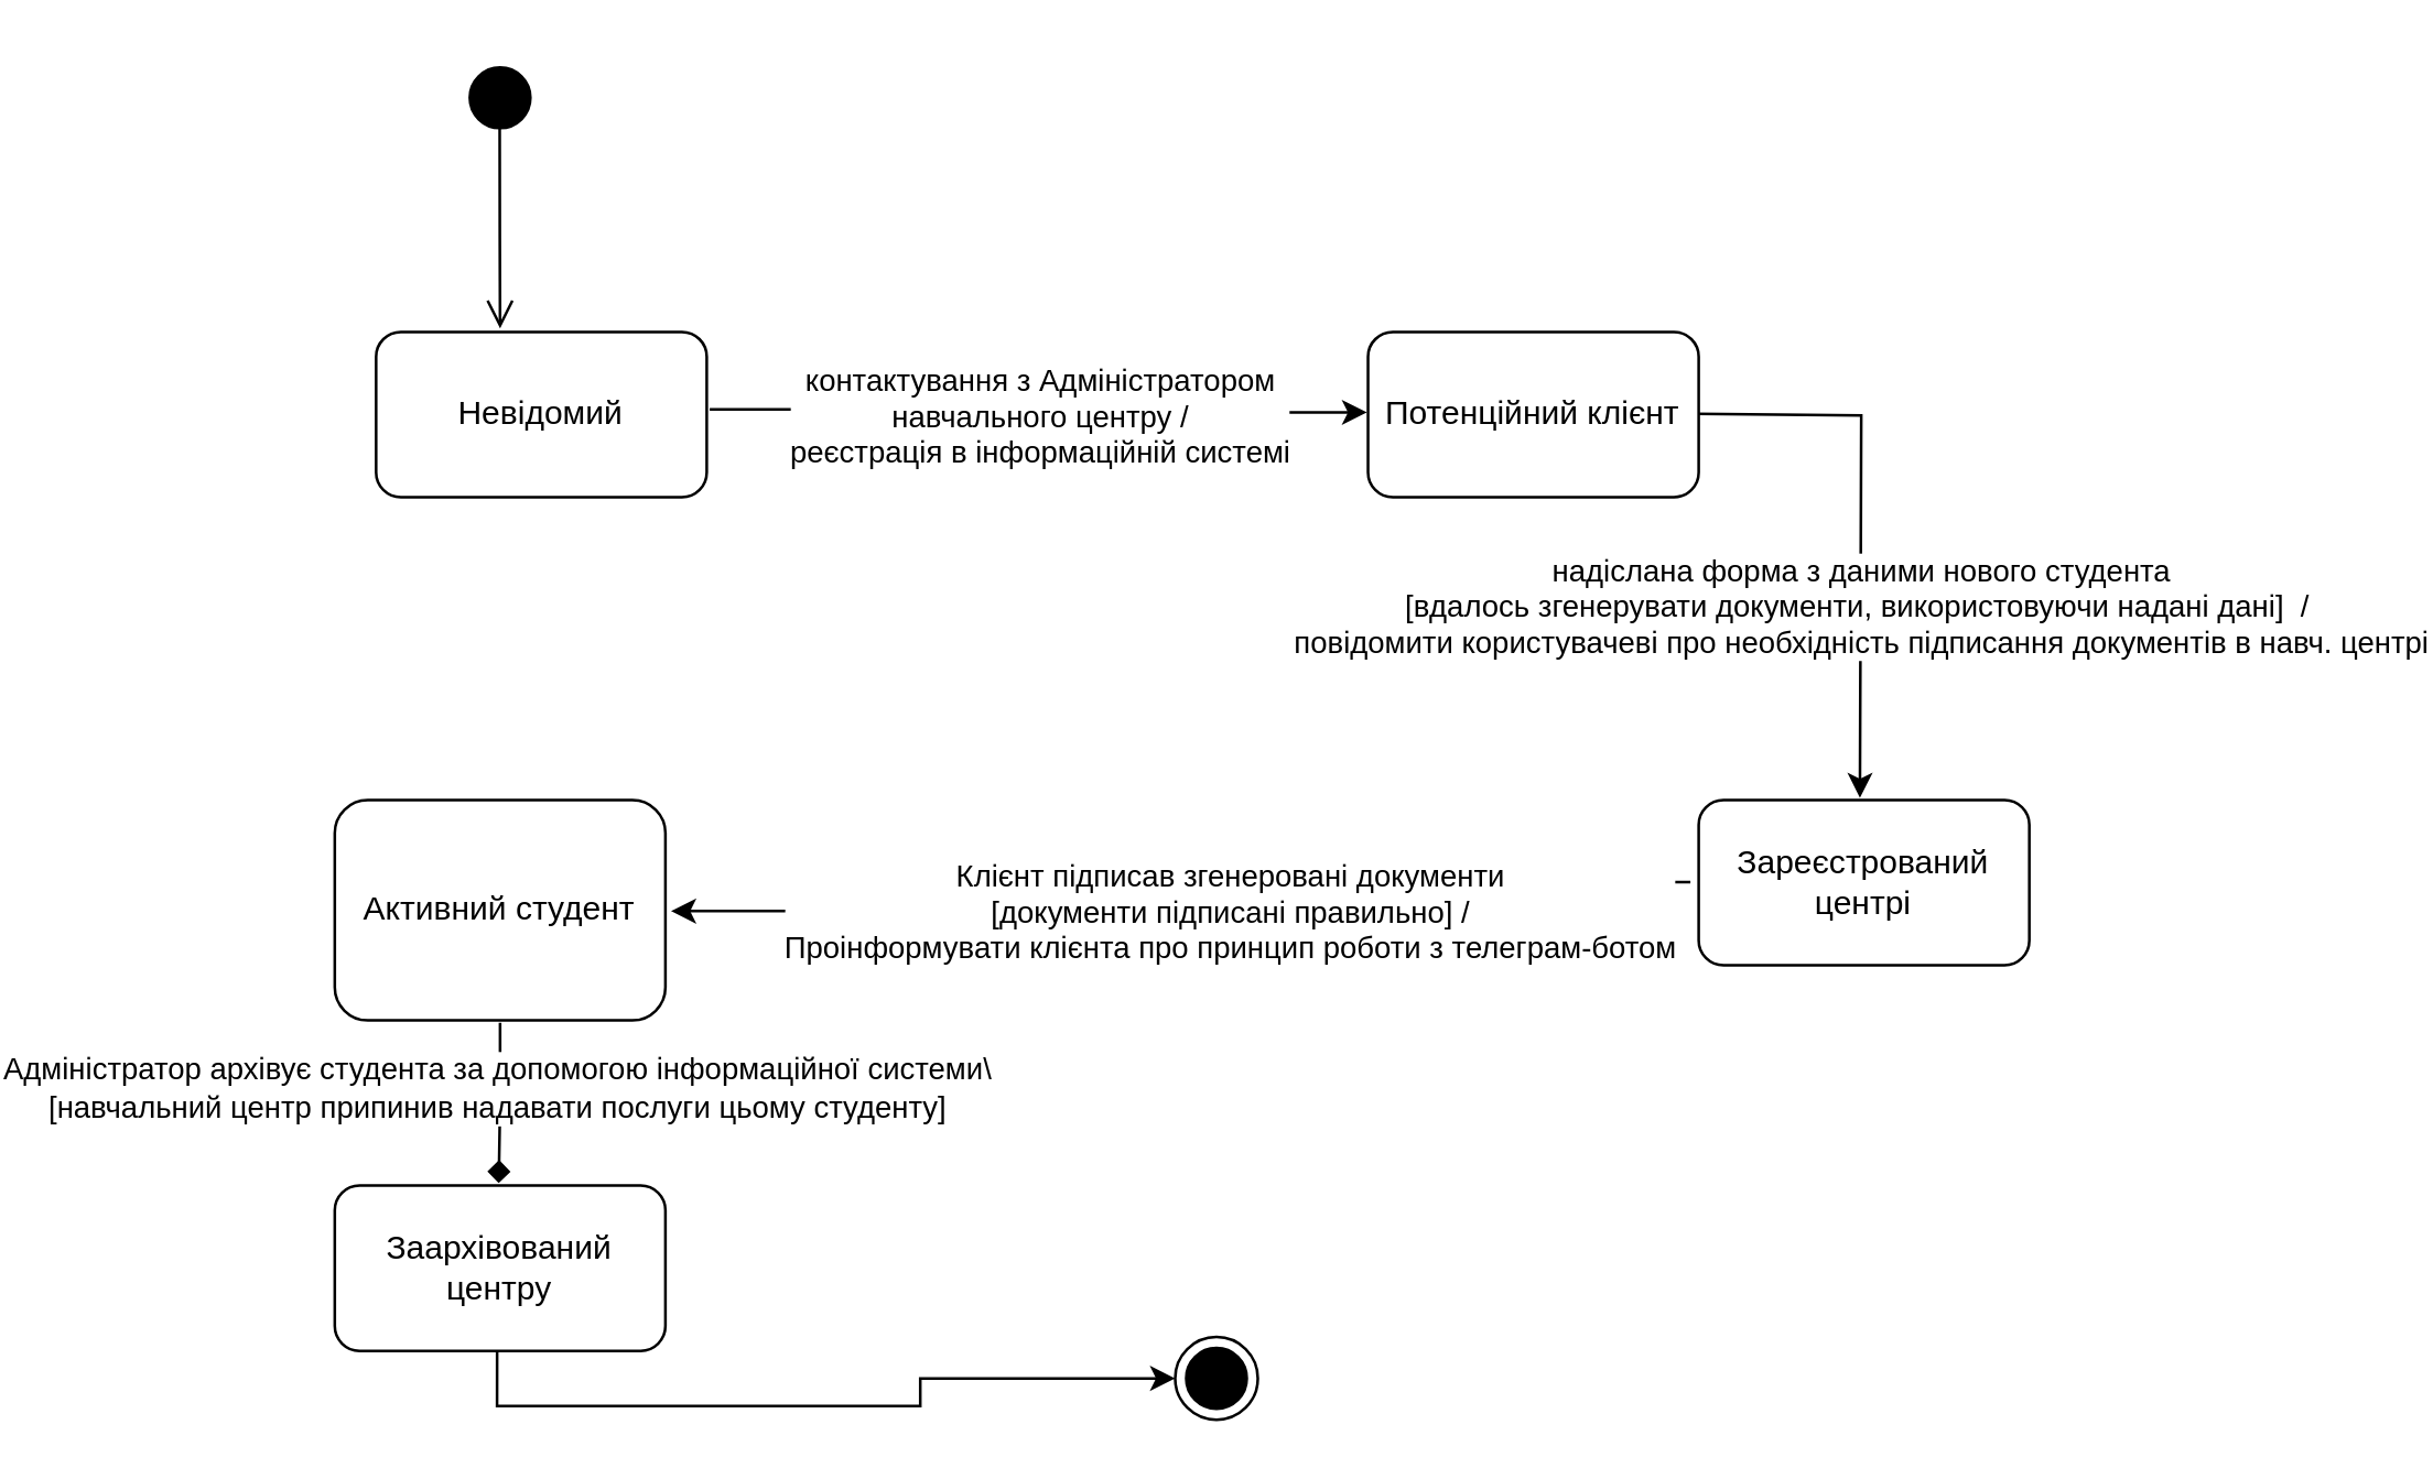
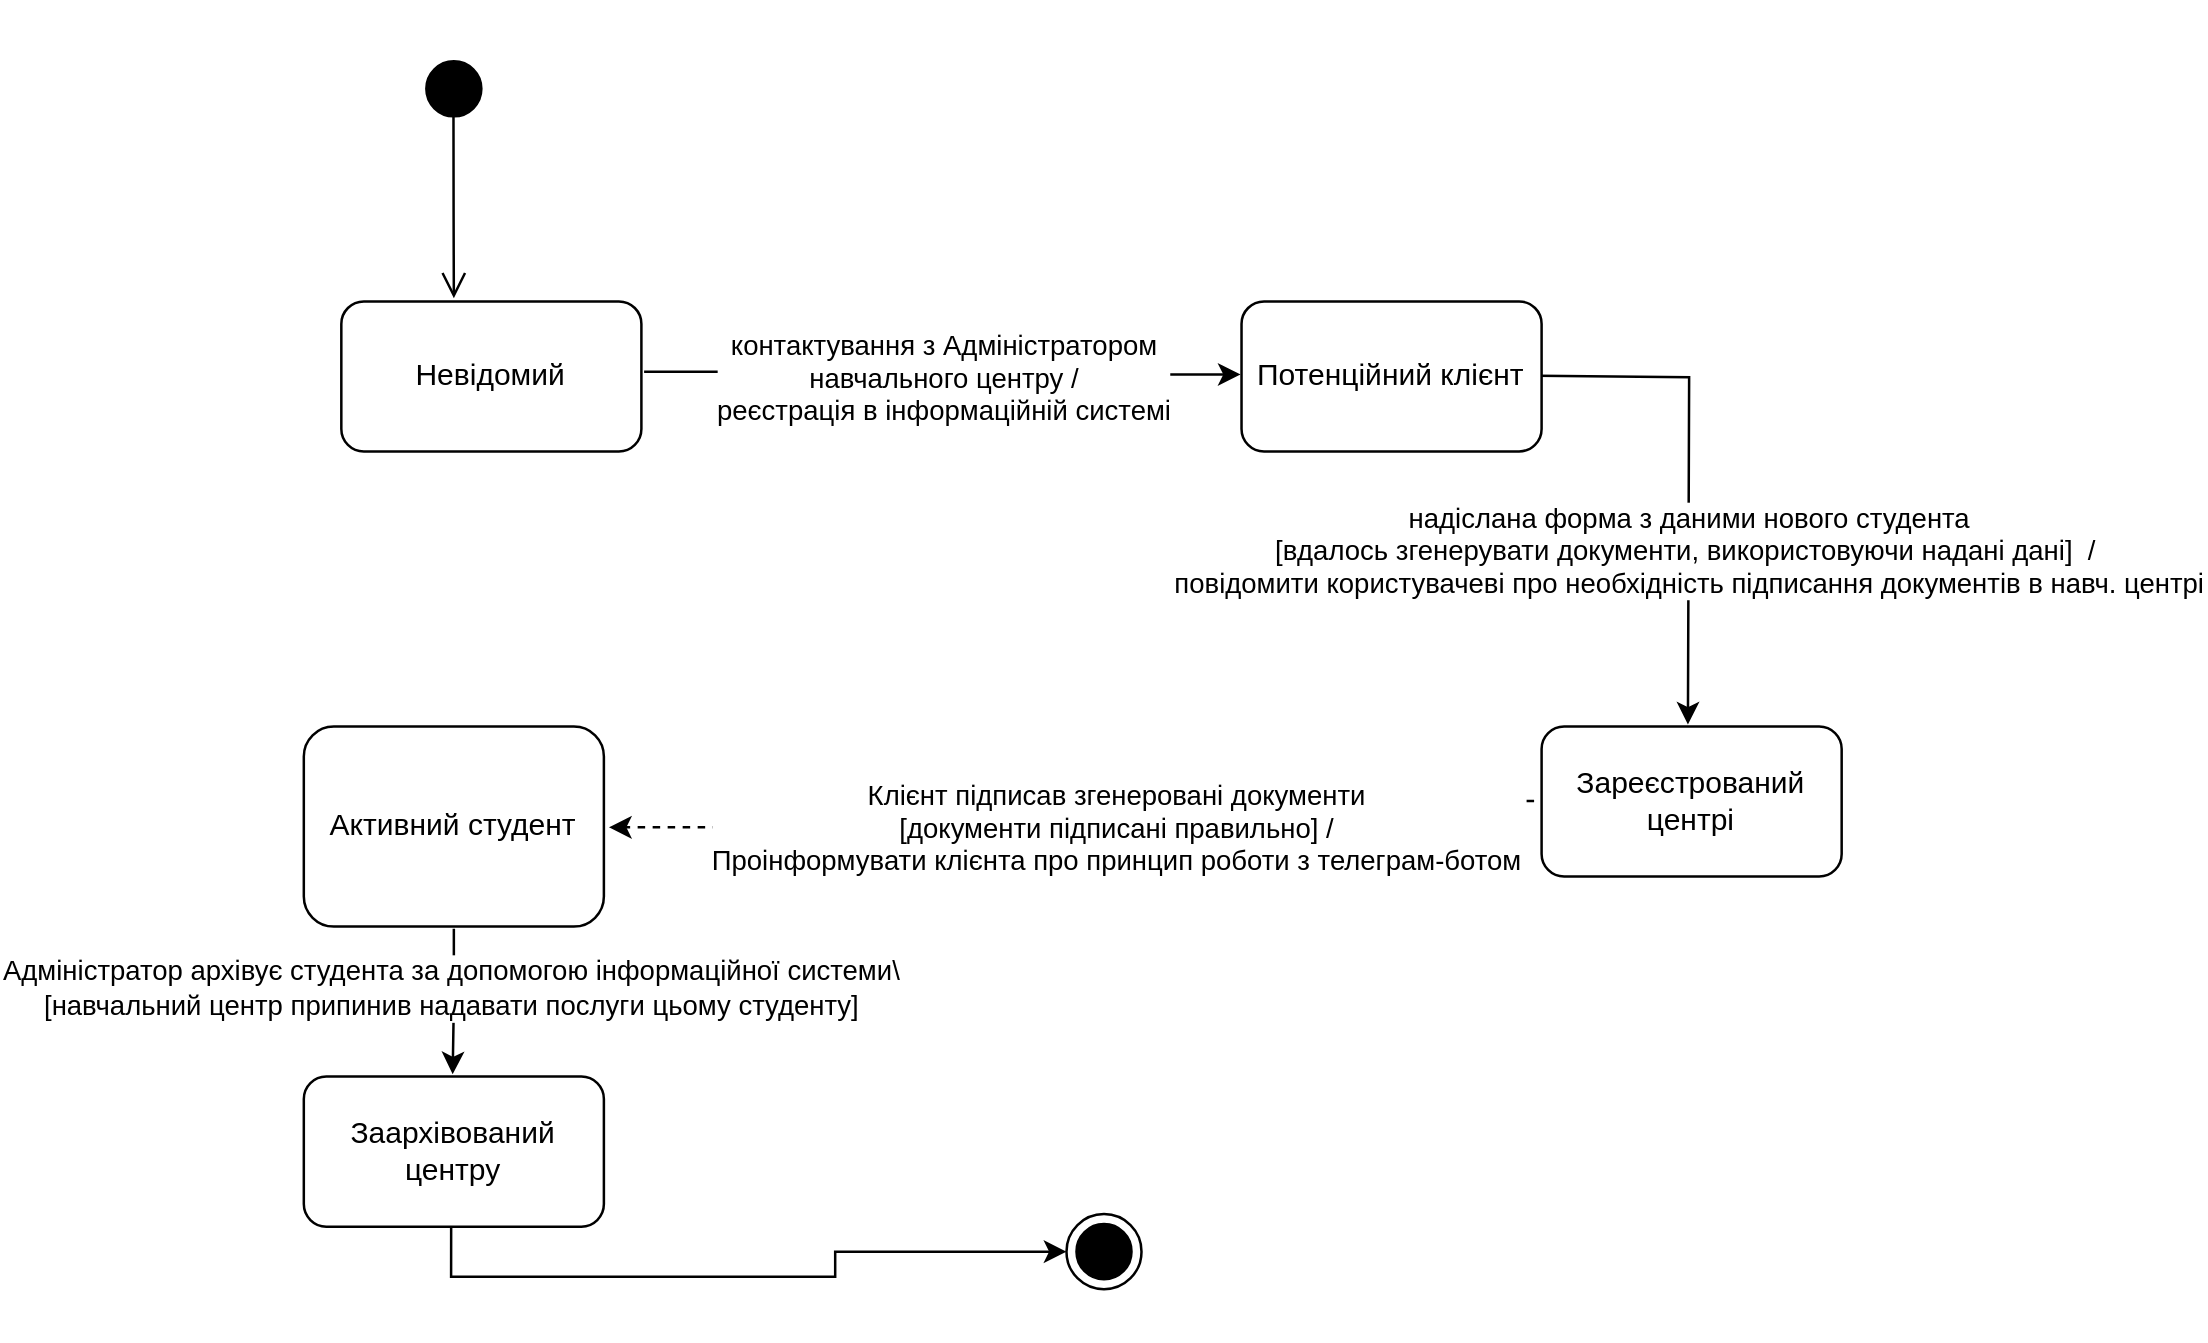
  <mxCell id="0" />
  <mxCell id="1" parent="0" />
  <mxCell id="2" style="edgeStyle=orthogonalEdgeStyle;rounded=0;orthogonalLoop=1;jettySize=auto;html=1;entryX=-0.003;entryY=0.487;entryDx=0;entryDy=0;entryPerimeter=0;exitX=1.009;exitY=0.468;exitDx=0;exitDy=0;exitPerimeter=0;" edge="1" parent="1" source="4" target="7"><mxGeometry relative="1" as="geometry" /></mxCell>
  <mxCell id="3" value="контактування з Адміністратором &lt;br&gt;навчального центру /&lt;br&gt;реєстрація в інформаційній системі" style="edgeLabel;html=1;align=center;verticalAlign=middle;resizable=0;points=[];" vertex="1" connectable="0" parent="2"><mxGeometry x="-0.592" y="-1" relative="1" as="geometry"><mxPoint x="70" y="1" as="offset" /></mxGeometry></mxCell>
  <mxCell id="4" value="Невідомий&lt;span style=&quot;color: rgba(0, 0, 0, 0); font-family: monospace; font-size: 0px; text-align: start;&quot;&gt;%3CmxGraphModel%3E%3Croot%3E%3CmxCell%20id%3D%220%22%2F%3E%3CmxCell%20id%3D%221%22%20parent%3D%220%22%2F%3E%3CmxCell%20id%3D%222%22%20style%3D%22edgeStyle%3DorthogonalEdgeStyle%3Brounded%3D0%3BorthogonalLoop%3D1%3BjettySize%3Dauto%3Bhtml%3D1%3BexitX%3D-0.013%3BexitY%3D0.433%3BexitDx%3D0%3BexitDy%3D0%3BentryX%3D0.992%3BentryY%3D0.533%3BentryDx%3D0%3BentryDy%3D0%3BentryPerimeter%3D0%3BfontFamily%3DHelvetica%3BfontSize%3D12%3BfontColor%3Drgb(0%2C%200%2C%200)%3BexitPerimeter%3D0%3B%22%20edge%3D%221%22%20parent%3D%221%22%3E%3CmxGeometry%20relative%3D%221%22%20as%3D%22geometry%22%3E%3CmxPoint%20x%3D%22388.83%22%20y%3D%22457.32%22%20as%3D%22sourcePoint%22%2F%3E%3CmxPoint%20x%3D%22339.04%22%20y%3D%22461.98%22%20as%3D%22targetPoint%22%2F%3E%3C%2FmxGeometry%3E%3C%2FmxCell%3E%3C%2Froot%3E%3C%2FmxGraphModel%3E&lt;/span&gt;" style="rounded=1;whiteSpace=wrap;html=1;" vertex="1" parent="1"><mxGeometry x="35" y="120" width="120" height="60" as="geometry" /></mxCell>
  <mxCell id="5" style="edgeStyle=orthogonalEdgeStyle;rounded=0;orthogonalLoop=1;jettySize=auto;html=1;strokeColor=#000000;exitX=0.996;exitY=0.496;exitDx=0;exitDy=0;exitPerimeter=0;entryX=0.496;entryY=-0.013;entryDx=0;entryDy=0;entryPerimeter=0;" edge="1" parent="1"><mxGeometry relative="1" as="geometry"><mxPoint x="573.52" y="289.22" as="targetPoint" /><mxPoint x="513.52" y="149.76" as="sourcePoint" /></mxGeometry></mxCell>
  <mxCell id="6" value="надіслана форма з даними нового студента&lt;br&gt;[вдалось згенерувати документи, використовуючи надані дані]&amp;nbsp; /&amp;nbsp;&lt;br&gt;повідомити користувачеві про необхідність підписання документів в навч. центрі" style="edgeLabel;html=1;align=center;verticalAlign=middle;resizable=0;points=[];" vertex="1" connectable="0" parent="5"><mxGeometry x="0.072" relative="1" as="geometry"><mxPoint y="23" as="offset" /></mxGeometry></mxCell>
  <mxCell id="7" value="Потенційний клієнт&lt;span style=&quot;color: rgba(0, 0, 0, 0); font-family: monospace; font-size: 0px; text-align: start;&quot;&gt;%3CmxGraphModel%3E%3Croot%3E%3CmxCell%20id%3D%220%22%2F%3E%3CmxCell%20id%3D%221%22%20parent%3D%220%22%2F%3E%3CmxCell%20id%3D%222%22%20value%3D%22%D0%9D%D0%B5%D0%B2%D1%96%D0%B4%D0%BE%D0%BC%D0%B8%D0%B9%26lt%3Bspan%20style%3D%26quot%3Bcolor%3A%20rgba(0%2C%200%2C%200%2C%200)%3B%20font-family%3A%20monospace%3B%20font-size%3A%200px%3B%20text-align%3A%20start%3B%26quot%3B%26gt%3B%253CmxGraphModel%253E%253Croot%253E%253CmxCell%2520id%253D%25220%2522%252F%253E%253CmxCell%2520id%253D%25221%2522%2520parent%253D%25220%2522%252F%253E%253CmxCell%2520id%253D%25222%2522%2520style%253D%2522edgeStyle%253DorthogonalEdgeStyle%253Brounded%253D0%253BorthogonalLoop%253D1%253BjettySize%253Dauto%253Bhtml%253D1%253BexitX%253D-0.013%253BexitY%253D0.433%253BexitDx%253D0%253BexitDy%253D0%253BentryX%253D0.992%253BentryY%253D0.533%253BentryDx%253D0%253BentryDy%253D0%253BentryPerimeter%253D0%253BfontFamily%253DHelvetica%253BfontSize%253D12%253BfontColor%253Drgb(0%252C%25200%252C%25200)%253BexitPerimeter%253D0%253B%2522%2520edge%253D%25221%2522%2520parent%253D%25221%2522%253E%253CmxGeometry%2520relative%253D%25221%2522%2520as%253D%2522geometry%2522%253E%253CmxPoint%2520x%253D%2522388.83%2522%2520y%253D%2522457.32%2522%2520as%253D%2522sourcePoint%2522%252F%253E%253CmxPoint%2520x%253D%2522339.04%2522%2520y%253D%2522461.98%2522%2520as%253D%2522targetPoint%2522%252F%253E%253C%252FmxGeometry%253E%253C%252FmxCell%253E%253C%252Froot%253E%253C%252FmxGraphModel%253E%26lt%3B%2Fspan%26gt%3B%22%20style%3D%22rounded%3D1%3BwhiteSpace%3Dwrap%3Bhtml%3D1%3B%22%20vertex%3D%221%22%20parent%3D%221%22%3E%3CmxGeometry%20x%3D%22140%22%20y%3D%2290%22%20width%3D%22120%22%20height%3D%2260%22%20as%3D%22geometry%22%2F%3E%3C%2FmxCell%3E%3C%2Froot%3E%3C%2FmxGraphModel%3E&lt;/span&gt;" style="rounded=1;whiteSpace=wrap;html=1;" vertex="1" parent="1"><mxGeometry x="395" y="120" width="120" height="60" as="geometry" /></mxCell>
- <mxCell id="8" style="edgeStyle=orthogonalEdgeStyle;rounded=0;orthogonalLoop=1;jettySize=auto;html=1;entryX=1.017;entryY=0.504;entryDx=0;entryDy=0;entryPerimeter=0;strokeColor=#000000;exitX=-0.025;exitY=0.496;exitDx=0;exitDy=0;exitPerimeter=0;" edge="1" parent="1" source="10" target="13"><mxGeometry relative="1" as="geometry" /></mxCell>
+ <mxCell id="8" style="edgeStyle=orthogonalEdgeStyle;rounded=0;orthogonalLoop=1;jettySize=auto;html=1;entryX=1.017;entryY=0.504;entryDx=0;entryDy=0;entryPerimeter=0;strokeColor=#000000;exitX=-0.025;exitY=0.496;exitDx=0;exitDy=0;exitPerimeter=0;dashed=1;" edge="1" parent="1" source="10" target="13"><mxGeometry relative="1" as="geometry" /></mxCell>
  <mxCell id="9" value="Клієнт підписав згенеровані документи&lt;br&gt;[документи підписані правильно] /&lt;br&gt;Проінформувати клієнта про принцип роботи з телеграм-ботом" style="edgeLabel;html=1;align=center;verticalAlign=middle;resizable=0;points=[];" vertex="1" connectable="0" parent="8"><mxGeometry x="0.214" y="-1" relative="1" as="geometry"><mxPoint x="53" y="1" as="offset" /></mxGeometry></mxCell>
  <mxCell id="10" value="Зареєстрований центрі" style="rounded=1;whiteSpace=wrap;html=1;" vertex="1" parent="1"><mxGeometry x="515" y="290" width="120" height="60" as="geometry" /></mxCell>
- <mxCell id="11" style="edgeStyle=orthogonalEdgeStyle;rounded=0;orthogonalLoop=1;jettySize=auto;html=1;entryX=0.496;entryY=-0.015;entryDx=0;entryDy=0;entryPerimeter=0;strokeColor=#000000;exitX=0.5;exitY=1.011;exitDx=0;exitDy=0;exitPerimeter=0;endArrow=diamond;" edge="1" parent="1" source="13" target="15"><mxGeometry relative="1" as="geometry"><Array as="points" /></mxGeometry></mxCell>
+ <mxCell id="11" style="edgeStyle=orthogonalEdgeStyle;rounded=0;orthogonalLoop=1;jettySize=auto;html=1;entryX=0.496;entryY=-0.015;entryDx=0;entryDy=0;entryPerimeter=0;strokeColor=#000000;exitX=0.5;exitY=1.011;exitDx=0;exitDy=0;exitPerimeter=0;" edge="1" parent="1" source="13" target="15"><mxGeometry relative="1" as="geometry"><Array as="points" /></mxGeometry></mxCell>
  <mxCell id="12" value="Адміністратор архівує студента за допомогою інформаційної системи\&lt;br&gt;[навчальний центр припинив надавати послуги цьому студенту]" style="edgeLabel;html=1;align=center;verticalAlign=middle;resizable=0;points=[];" vertex="1" connectable="0" parent="11"><mxGeometry x="-0.185" y="-2" relative="1" as="geometry"><mxPoint as="offset" /></mxGeometry></mxCell>
  <mxCell id="13" value="Активний студент" style="rounded=1;whiteSpace=wrap;html=1;" vertex="1" parent="1"><mxGeometry x="20" y="290" width="120" height="80" as="geometry" /></mxCell>
  <mxCell id="14" style="edgeStyle=orthogonalEdgeStyle;rounded=0;orthogonalLoop=1;jettySize=auto;html=1;exitX=0.491;exitY=1.009;exitDx=0;exitDy=0;exitPerimeter=0;" edge="1" parent="1" source="15" target="16"><mxGeometry relative="1" as="geometry" /></mxCell>
  <mxCell id="15" value="Заархівований центру" style="rounded=1;whiteSpace=wrap;html=1;" vertex="1" parent="1"><mxGeometry x="20" y="430" width="120" height="60" as="geometry" /></mxCell>
  <mxCell id="16" value="" style="ellipse;html=1;shape=endState;fillColor=#000000;strokeColor=#000000;" vertex="1" parent="1"><mxGeometry x="325" y="485" width="30" height="30" as="geometry" /></mxCell>
  <mxCell id="17" value="" style="ellipse;html=1;shape=startState;fillColor=#000000;strokeColor=#000000;" vertex="1" parent="1"><mxGeometry x="65" y="20" width="30" height="30" as="geometry" /></mxCell>
  <mxCell id="18" value="" style="edgeStyle=orthogonalEdgeStyle;html=1;verticalAlign=bottom;endArrow=open;endSize=8;strokeColor=#000000;rounded=0;exitX=0.495;exitY=0.864;exitDx=0;exitDy=0;exitPerimeter=0;entryX=0.375;entryY=-0.021;entryDx=0;entryDy=0;entryPerimeter=0;" edge="1" source="17" parent="1" target="4"><mxGeometry relative="1" as="geometry"><mxPoint x="80" y="110" as="targetPoint" /></mxGeometry></mxCell>
